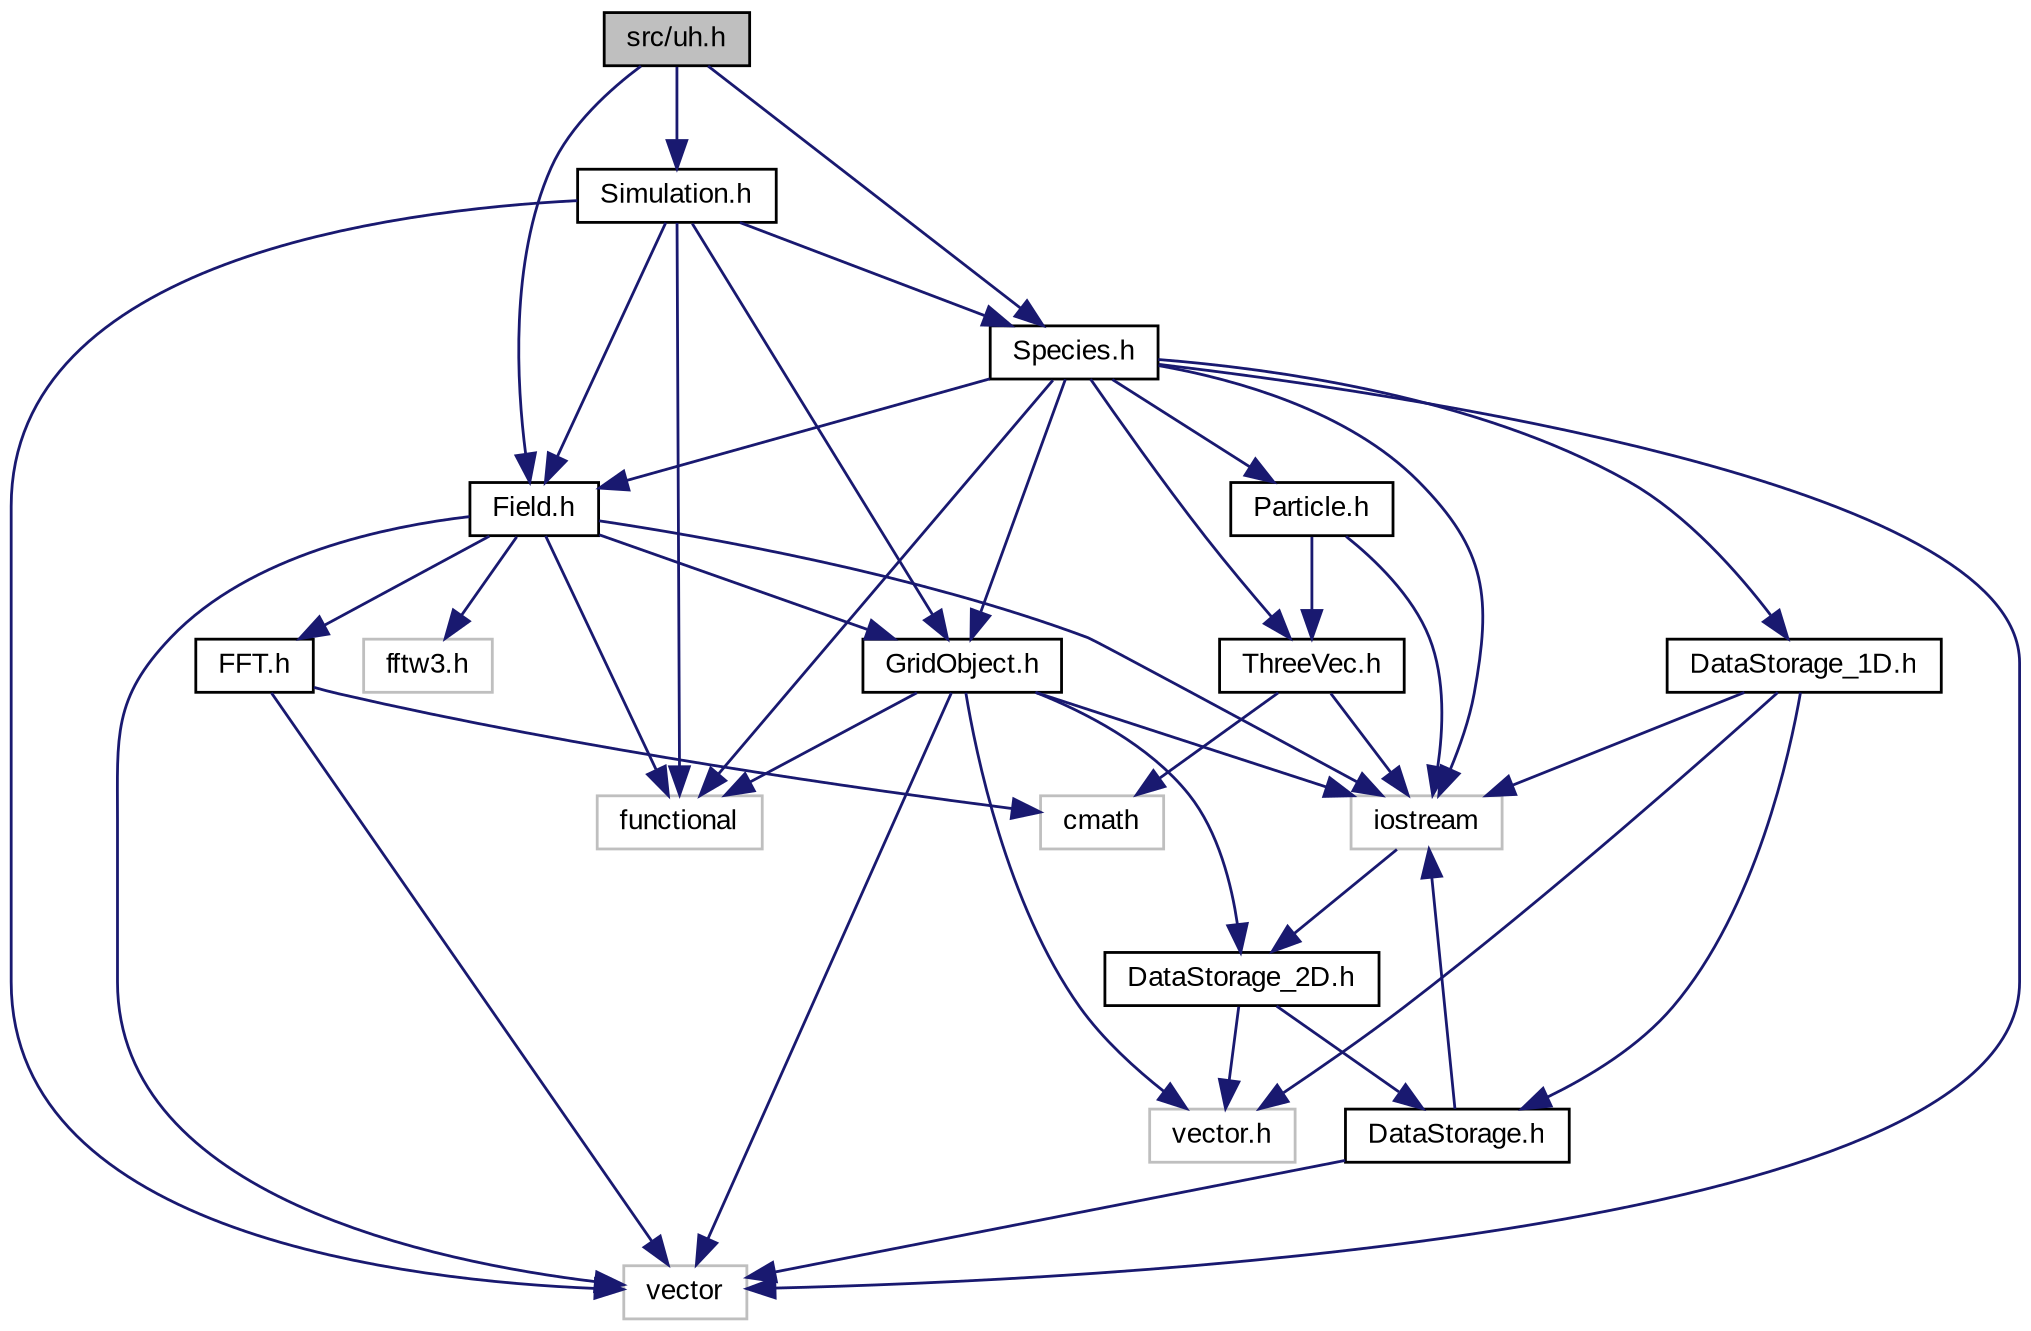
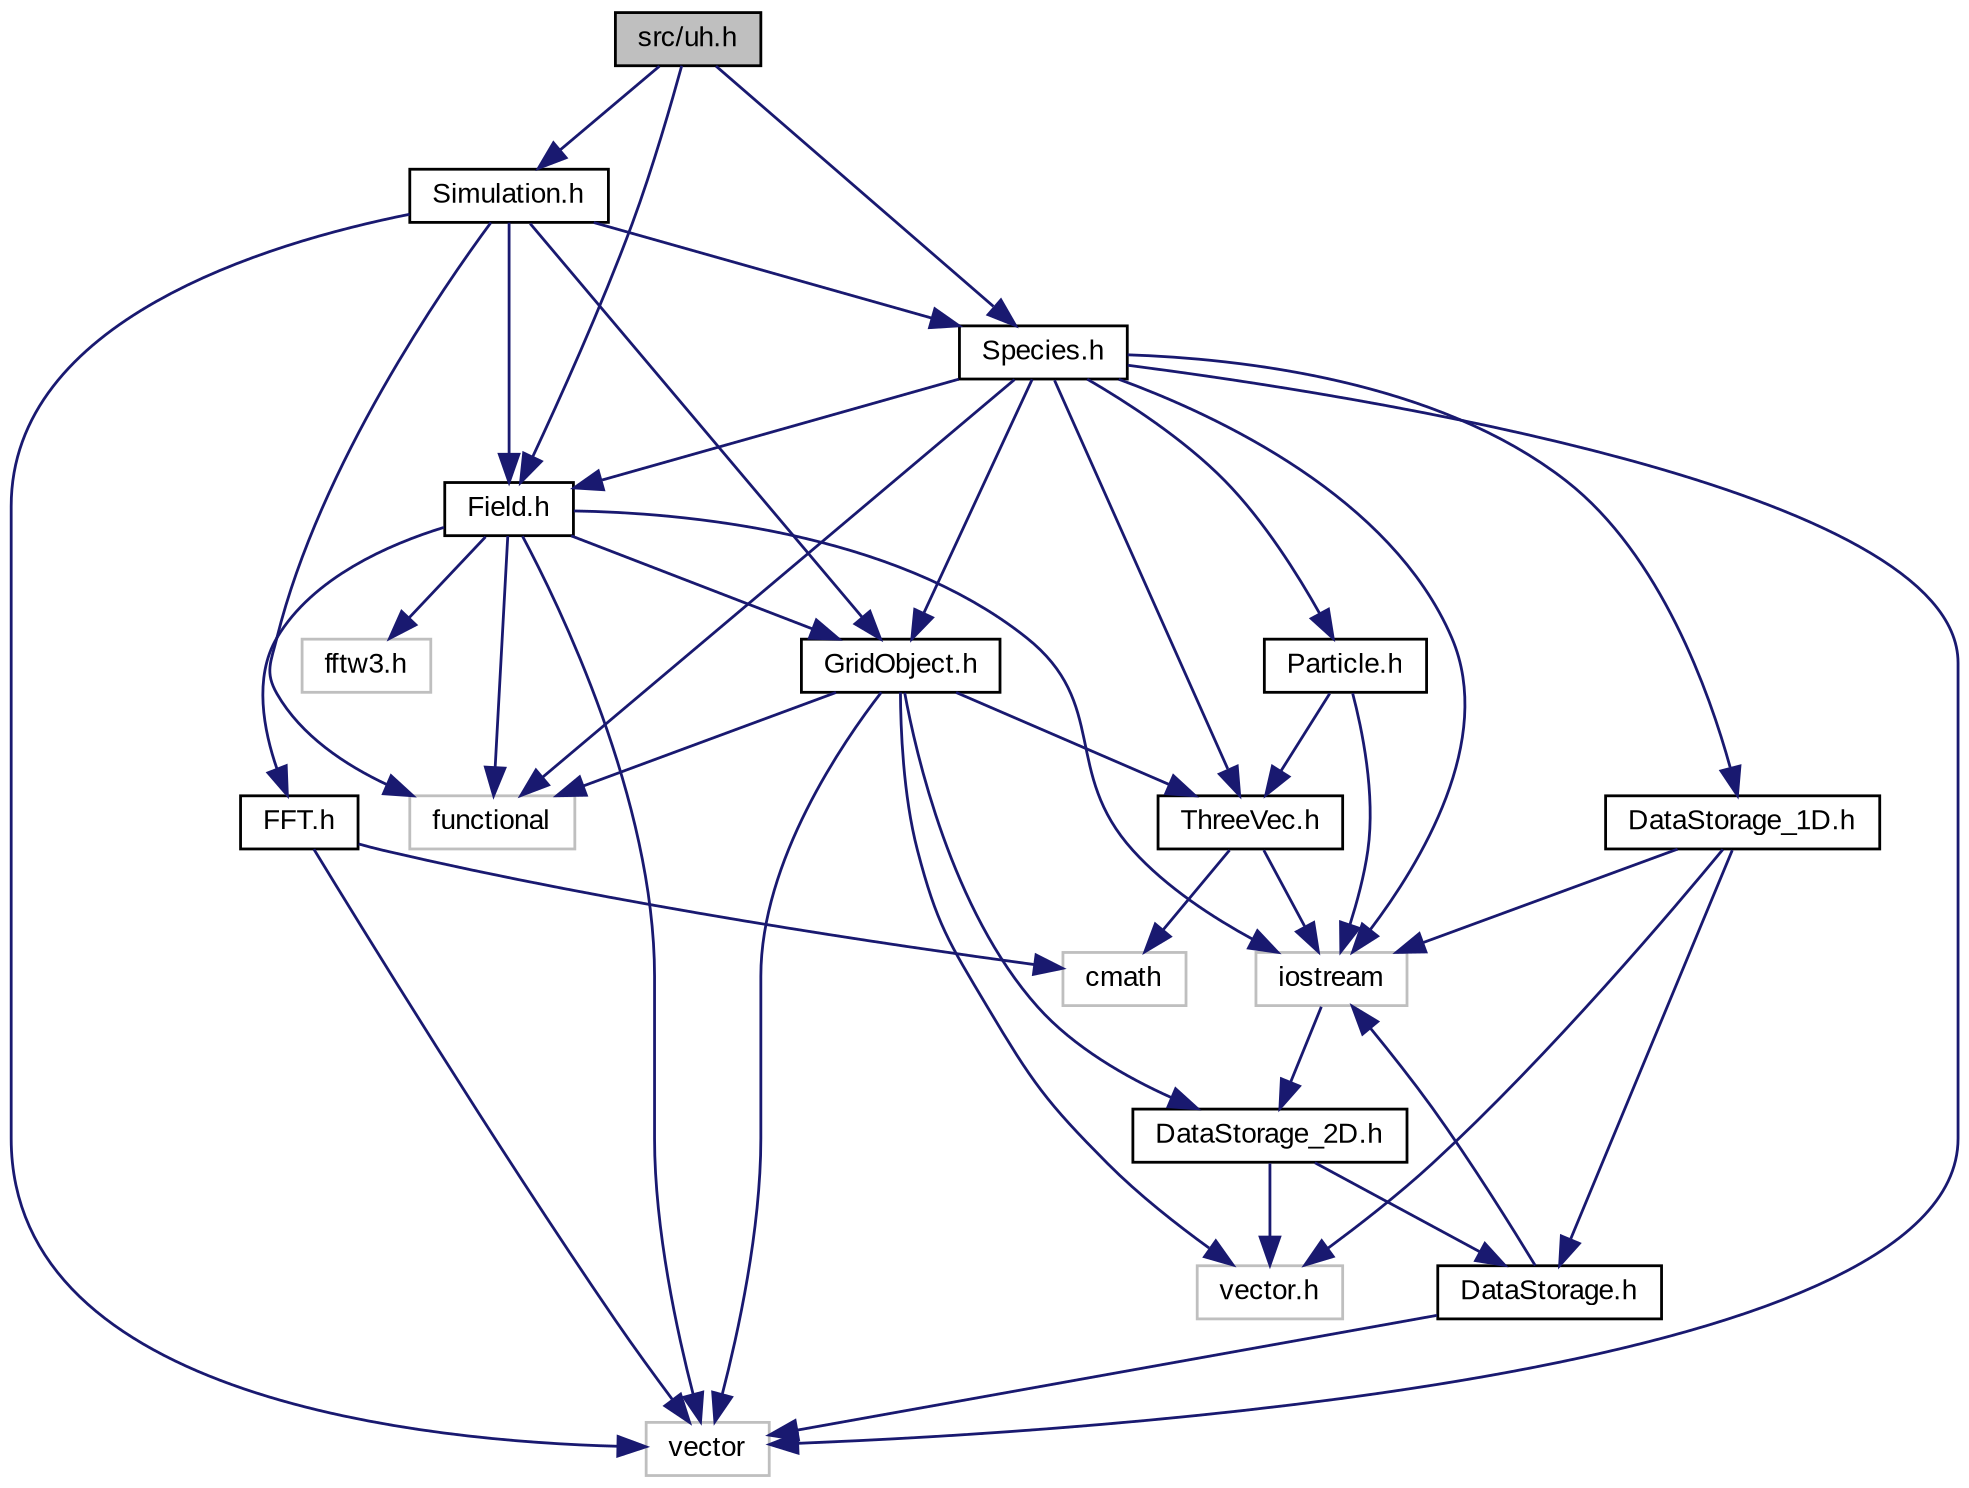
  digraph {
    fontname="Liberation Sans"
    node [color=black fillcolor=white fontname="Liberation Sans" fontsize=10 shape=record style=filled]
    edge [color=midnightblue fontname="Liberation Sans" fontsize=10 labelfontname=Helvetica labelfontsize=10 style=solid]
    n1 [fillcolor=grey75 fontcolor=black height=0.2 label="src/uh.h" width=0.4]
    n2 [height=0.2 label="Simulation.h" width=0.4]
    n3 [height=0.2 label="Species.h" width=0.4]
    n4 [height=0.2 label="Field.h" width=0.4]
    n5 [color=grey75 height=0.2 label=vector width=0.4]
    n6 [color=grey75 height=0.2 label=functional width=0.4]
    n7 [height=0.2 label="GridObject.h" width=0.4]
    n8 [color=grey75 height=0.2 label=iostream width=0.4]
    n9 [height=0.2 label="DataStorage_1D.h" width=0.4]
    n10 [height=0.2 label="Particle.h" width=0.4]
    n11 [height=0.2 label="ThreeVec.h" width=0.4]
    n12 [color=grey75 height=0.2 label="fftw3.h" width=0.4]
    n13 [height=0.2 label="FFT.h" width=0.4]
    n14 [color=grey75 height=0.2 label="vector.h" width=0.4]
    n15 [height=0.2 label="DataStorage_2D.h" width=0.4]
    n16 [height=0.2 label="DataStorage.h" width=0.4]
    n17 [color=grey75 height=0.2 label=cmath width=0.4]
    n1 -> n2
    n1 -> n3
    n1 -> n4
    n2 -> n3
    n2 -> n4
    n2 -> n5
    n2 -> n6
    n2 -> n7
    n3 -> n4
    n3 -> n5
    n3 -> n6
    n3 -> n7
    n3 -> n8
    n3 -> n9
    n3 -> n10
    n3 -> n11
    n4 -> n5
    n4 -> n6
    n4 -> n7
    n4 -> n8
    n4 -> n12
    n4 -> n13
    n7 -> n5
    n7 -> n6
-   n7 -> n8
+   n7 -> n11
    n7 -> n14
    n7 -> n15
    n8 -> n15
    n9 -> n8
    n9 -> n14
    n9 -> n16
    n10 -> n8
    n10 -> n11
    n11 -> n8
    n11 -> n17
    n13 -> n5
    n13 -> n17
    n15 -> n14
    n15 -> n16
    n16 -> n5
    n16 -> n8
  }
